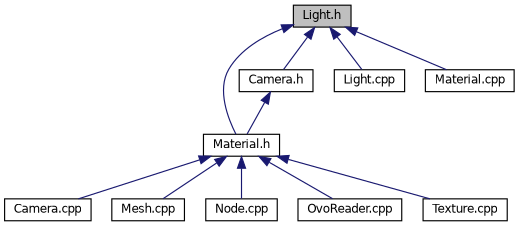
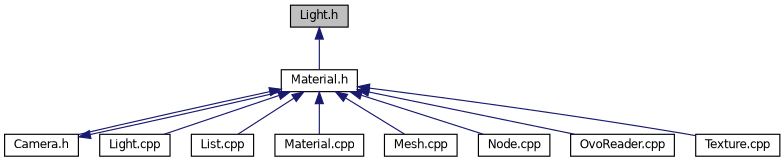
  digraph {
    node [color=black fillcolor=white fontname=Helvetica fontsize=10 shape=record style=filled]
    edge [color=midnightblue dir=back fontname=Helvetica fontsize=10 labelfontname=Helvetica labelfontsize=10 style=solid]
    n1 [fillcolor=grey75 fontcolor=black height=0.2 label="Light.h" width=0.4]
    n2 [height=0.2 label="Material.h" width=0.4]
    n3 [height=0.2 label="Camera.h" width=0.4]
    n4 [height=0.2 label="Light.cpp" width=0.4]
-   n5 [height=0.2 label="Camera.cpp" width=0.4]
+   n5 [height=0.2 label="List.cpp" width=0.4]
    n6 [height=0.2 label="Material.cpp" width=0.4]
    n7 [height=0.2 label="Mesh.cpp" width=0.4]
    n8 [height=0.2 label="Node.cpp" width=0.4]
    n9 [height=0.2 label="OvoReader.cpp" width=0.4]
    n10 [height=0.2 label="Texture.cpp" width=0.4]
    n1 -> n2
-   n1 -> n3
-   n1 -> n4
+   n2 -> n3
+   n2 -> n4
    n2 -> n5
-   n1 -> n6
+   n2 -> n6
    n2 -> n7
    n2 -> n8
    n2 -> n9
    n2 -> n10
    n3 -> n2
  }
